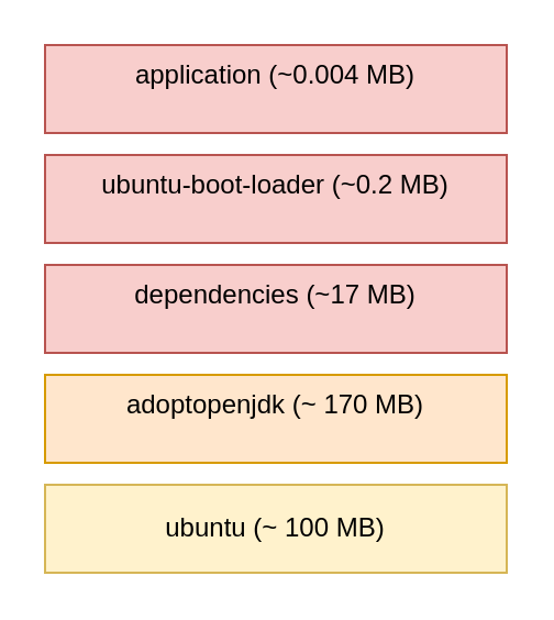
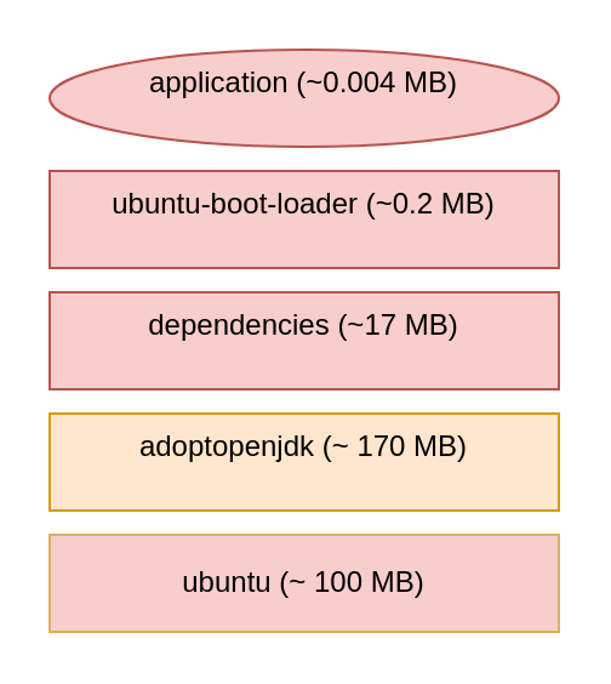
  <mxCell id="0" />
  <mxCell id="1" parent="0" />
  <mxCell id="2" value="dependencies (~17 MB)" style="rounded=0;whiteSpace=wrap;html=1;verticalAlign=top;fillColor=#f8cecc;strokeColor=#b85450;" vertex="1" parent="1"><mxGeometry x="20" y="120" width="210" height="40" as="geometry" /></mxCell>
  <mxCell id="3" value="adoptopenjdk (~ 170 MB)" style="rounded=0;whiteSpace=wrap;html=1;verticalAlign=top;fillColor=#ffe6cc;strokeColor=#d79b00;" vertex="1" parent="1"><mxGeometry x="20" y="170" width="210" height="40" as="geometry" /></mxCell>
- <mxCell id="4" value="ubuntu (~ 100 MB)" style="rounded=0;whiteSpace=wrap;html=1;fillColor=#fff2cc;strokeColor=#d6b656;" vertex="1" parent="1"><mxGeometry x="20" y="220" width="210" height="40" as="geometry" /></mxCell>
+ <mxCell id="4" value="ubuntu (~ 100 MB)" style="rounded=0;whiteSpace=wrap;html=1;fillColor=#f8cecc;strokeColor=#d6b656;" vertex="1" parent="1"><mxGeometry x="20" y="220" width="210" height="40" as="geometry" /></mxCell>
  <mxCell id="5" value="ubuntu-boot-loader (~0.2 MB)" style="rounded=0;whiteSpace=wrap;html=1;verticalAlign=top;fillColor=#f8cecc;strokeColor=#b85450;" vertex="1" parent="1"><mxGeometry x="20" y="70" width="210" height="40" as="geometry" /></mxCell>
- <mxCell id="6" value="application (~0.004 MB)" style="rounded=0;whiteSpace=wrap;html=1;verticalAlign=top;fillColor=#f8cecc;strokeColor=#b85450;" vertex="1" parent="1"><mxGeometry x="20" y="20" width="210" height="40" as="geometry" /></mxCell>
+ <mxCell id="6" value="application (~0.004 MB)" style="ellipse;whiteSpace=wrap;html=1;verticalAlign=top;fillColor=#f8cecc;strokeColor=#b85450;" vertex="1" parent="1"><mxGeometry x="20" y="20" width="210" height="40" as="geometry" /></mxCell>
